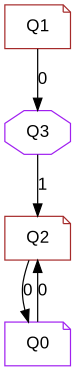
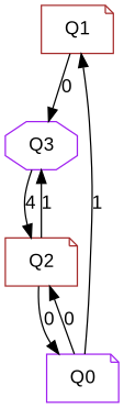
  digraph {
    fontname="Liberation Sans"
    rankdir=TB
    node [color=brown fillcolor=white fontname="Liberation Sans" shape=note style=filled]
    edge [fontname="Liberation Sans"]
    Q1
    Q0 [color=purple]
    Q2
    Q3 [color=purple shape=octagon]
    Q1 -> Q3 [label=0]
+   Q0 -> Q1 [label=1]
    Q0 -> Q2 [label=0]
    Q2 -> Q0 [label=0]
-   Q3 -> Q2 [label=1]
+   Q2 -> Q3 [label=1]
+   Q3 -> Q2 [label=4]
  }
